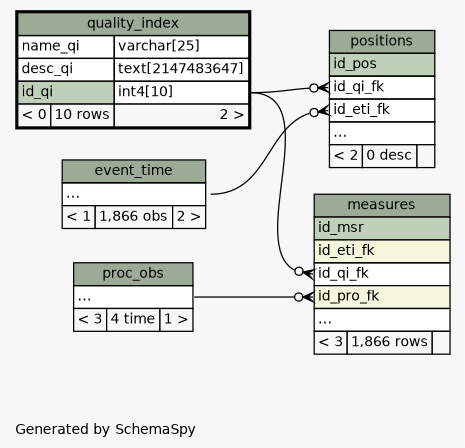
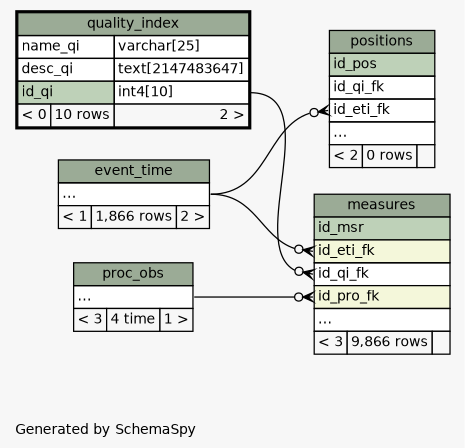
  digraph {
    bgcolor="#f7f7f7"
    fontname=Helvetica
    fontsize=11
    label="\nGenerated by SchemaSpy"
    labeljust=l
    nodesep=0.18
    rankdir=RL
    ranksep=0.46
    node [fontname=Helvetica fontsize=11 shape=plaintext]
    edge [arrowhead=none arrowsize=0.8 arrowtail=crowodot dir=back headport="elipses:e" tailport="id_eti_fk:w"]
-   n1 [label=<     <TABLE BORDER="0" CELLBORDER="1" CELLSPACING="0" BGCOLOR="#ffffff">       <TR><TD COLSPAN="3" BGCOLOR="#9bab96" ALIGN="CENTER">measures</TD></TR>       <TR><TD PORT="id_msr" COLSPAN="3" BGCOLOR="#bed1b8" ALIGN="LEFT">id_msr</TD></TR>       <TR><TD PORT="id_eti_fk" COLSPAN="3" BGCOLOR="#f4f7da" ALIGN="LEFT">id_eti_fk</TD></TR>       <TR><TD PORT="id_qi_fk" COLSPAN="3" ALIGN="LEFT">id_qi_fk</TD></TR>       <TR><TD PORT="id_pro_fk" COLSPAN="3" BGCOLOR="#f4f7da" ALIGN="LEFT">id_pro_fk</TD></TR>       <TR><TD PORT="elipses" COLSPAN="3" ALIGN="LEFT">...</TD></TR>       <TR><TD ALIGN="LEFT" BGCOLOR="#f7f7f7">&lt; 3</TD><TD ALIGN="RIGHT" BGCOLOR="#f7f7f7">1,866 rows</TD><TD ALIGN="RIGHT" BGCOLOR="#f7f7f7">  </TD></TR>     </TABLE>>]
-   n2 [label=<     <TABLE BORDER="0" CELLBORDER="1" CELLSPACING="0" BGCOLOR="#ffffff">       <TR><TD COLSPAN="3" BGCOLOR="#9bab96" ALIGN="CENTER">event_time</TD></TR>       <TR><TD PORT="elipses" COLSPAN="3" ALIGN="LEFT">...</TD></TR>       <TR><TD ALIGN="LEFT" BGCOLOR="#f7f7f7">&lt; 1</TD><TD ALIGN="RIGHT" BGCOLOR="#f7f7f7">1,866 obs</TD><TD ALIGN="RIGHT" BGCOLOR="#f7f7f7">2 &gt;</TD></TR>     </TABLE>>]
+   n1 [label=<     <TABLE BORDER="0" CELLBORDER="1" CELLSPACING="0" BGCOLOR="#ffffff">       <TR><TD COLSPAN="3" BGCOLOR="#9bab96" ALIGN="CENTER">measures</TD></TR>       <TR><TD PORT="id_msr" COLSPAN="3" BGCOLOR="#bed1b8" ALIGN="LEFT">id_msr</TD></TR>       <TR><TD PORT="id_eti_fk" COLSPAN="3" BGCOLOR="#f4f7da" ALIGN="LEFT">id_eti_fk</TD></TR>       <TR><TD PORT="id_qi_fk" COLSPAN="3" ALIGN="LEFT">id_qi_fk</TD></TR>       <TR><TD PORT="id_pro_fk" COLSPAN="3" BGCOLOR="#f4f7da" ALIGN="LEFT">id_pro_fk</TD></TR>       <TR><TD PORT="elipses" COLSPAN="3" ALIGN="LEFT">...</TD></TR>       <TR><TD ALIGN="LEFT" BGCOLOR="#f7f7f7">&lt; 3</TD><TD ALIGN="RIGHT" BGCOLOR="#f7f7f7">9,866 rows</TD><TD ALIGN="RIGHT" BGCOLOR="#f7f7f7">  </TD></TR>     </TABLE>>]
+   n2 [label=<     <TABLE BORDER="0" CELLBORDER="1" CELLSPACING="0" BGCOLOR="#ffffff">       <TR><TD COLSPAN="3" BGCOLOR="#9bab96" ALIGN="CENTER">event_time</TD></TR>       <TR><TD PORT="elipses" COLSPAN="3" ALIGN="LEFT">...</TD></TR>       <TR><TD ALIGN="LEFT" BGCOLOR="#f7f7f7">&lt; 1</TD><TD ALIGN="RIGHT" BGCOLOR="#f7f7f7">1,866 rows</TD><TD ALIGN="RIGHT" BGCOLOR="#f7f7f7">2 &gt;</TD></TR>     </TABLE>>]
    n3 [label=<     <TABLE BORDER="0" CELLBORDER="1" CELLSPACING="0" BGCOLOR="#ffffff">       <TR><TD COLSPAN="3" BGCOLOR="#9bab96" ALIGN="CENTER">proc_obs</TD></TR>       <TR><TD PORT="elipses" COLSPAN="3" ALIGN="LEFT">...</TD></TR>       <TR><TD ALIGN="LEFT" BGCOLOR="#f7f7f7">&lt; 3</TD><TD ALIGN="RIGHT" BGCOLOR="#f7f7f7">4 time</TD><TD ALIGN="RIGHT" BGCOLOR="#f7f7f7">1 &gt;</TD></TR>     </TABLE>>]
    n4 [label=<     <TABLE BORDER="2" CELLBORDER="1" CELLSPACING="0" BGCOLOR="#ffffff">       <TR><TD COLSPAN="3" BGCOLOR="#9bab96" ALIGN="CENTER">quality_index</TD></TR>       <TR><TD PORT="name_qi" COLSPAN="2" ALIGN="LEFT">name_qi</TD><TD PORT="name_qi.type" ALIGN="LEFT">varchar[25]</TD></TR>       <TR><TD PORT="desc_qi" COLSPAN="2" ALIGN="LEFT">desc_qi</TD><TD PORT="desc_qi.type" ALIGN="LEFT">text[2147483647]</TD></TR>       <TR><TD PORT="id_qi" COLSPAN="2" BGCOLOR="#bed1b8" ALIGN="LEFT">id_qi</TD><TD PORT="id_qi.type" ALIGN="LEFT">int4[10]</TD></TR>       <TR><TD ALIGN="LEFT" BGCOLOR="#f7f7f7">&lt; 0</TD><TD ALIGN="RIGHT" BGCOLOR="#f7f7f7">10 rows</TD><TD ALIGN="RIGHT" BGCOLOR="#f7f7f7">2 &gt;</TD></TR>     </TABLE>>]
-   n5 [label=<     <TABLE BORDER="0" CELLBORDER="1" CELLSPACING="0" BGCOLOR="#ffffff">       <TR><TD COLSPAN="3" BGCOLOR="#9bab96" ALIGN="CENTER">positions</TD></TR>       <TR><TD PORT="id_pos" COLSPAN="3" BGCOLOR="#bed1b8" ALIGN="LEFT">id_pos</TD></TR>       <TR><TD PORT="id_qi_fk" COLSPAN="3" ALIGN="LEFT">id_qi_fk</TD></TR>       <TR><TD PORT="id_eti_fk" COLSPAN="3" ALIGN="LEFT">id_eti_fk</TD></TR>       <TR><TD PORT="elipses" COLSPAN="3" ALIGN="LEFT">...</TD></TR>       <TR><TD ALIGN="LEFT" BGCOLOR="#f7f7f7">&lt; 2</TD><TD ALIGN="RIGHT" BGCOLOR="#f7f7f7">0 desc</TD><TD ALIGN="RIGHT" BGCOLOR="#f7f7f7">  </TD></TR>     </TABLE>>]
+   n5 [label=<     <TABLE BORDER="0" CELLBORDER="1" CELLSPACING="0" BGCOLOR="#ffffff">       <TR><TD COLSPAN="3" BGCOLOR="#9bab96" ALIGN="CENTER">positions</TD></TR>       <TR><TD PORT="id_pos" COLSPAN="3" BGCOLOR="#bed1b8" ALIGN="LEFT">id_pos</TD></TR>       <TR><TD PORT="id_qi_fk" COLSPAN="3" ALIGN="LEFT">id_qi_fk</TD></TR>       <TR><TD PORT="id_eti_fk" COLSPAN="3" ALIGN="LEFT">id_eti_fk</TD></TR>       <TR><TD PORT="elipses" COLSPAN="3" ALIGN="LEFT">...</TD></TR>       <TR><TD ALIGN="LEFT" BGCOLOR="#f7f7f7">&lt; 2</TD><TD ALIGN="RIGHT" BGCOLOR="#f7f7f7">0 rows</TD><TD ALIGN="RIGHT" BGCOLOR="#f7f7f7">  </TD></TR>     </TABLE>>]
+   n1 -> n2
    n1 -> n3 [tailport="id_pro_fk:w"]
    n1 -> n4 [headport="id_qi.type:e" tailport="id_qi_fk:w"]
    n5 -> n2
-   n5 -> n4 [headport="id_qi.type:e" tailport="id_qi_fk:w"]
  }
